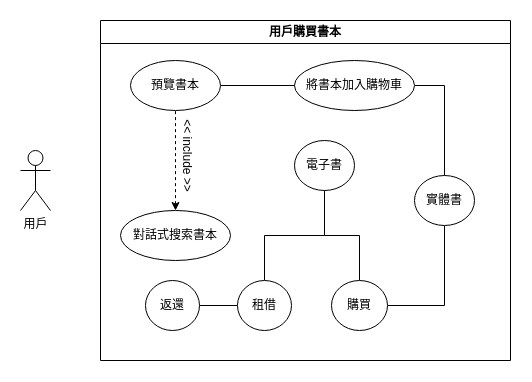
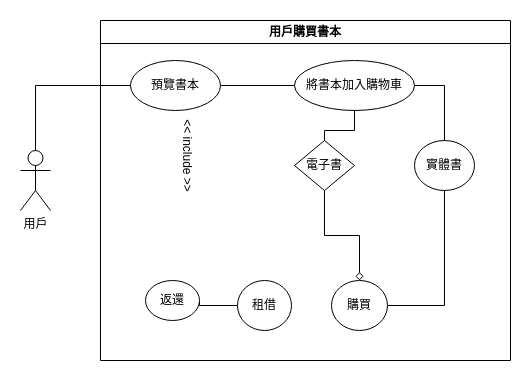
  <mxCell id="0" />
  <mxCell id="1" parent="0" />
  <mxCell id="2" value="用戶" style="shape=umlActor;verticalLabelPosition=bottom;verticalAlign=top;html=1;outlineConnect=0;" vertex="1" parent="1"><mxGeometry x="20" y="150" width="30" height="60" as="geometry" /></mxCell>
  <mxCell id="3" value="用戶購買書本" style="swimlane;whiteSpace=wrap;html=1;" vertex="1" parent="1"><mxGeometry x="100" y="20" width="410" height="340" as="geometry"><mxRectangle x="270" y="100" width="110" height="30" as="alternateBounds" /></mxGeometry></mxCell>
+ <mxCell id="4" style="edgeStyle=orthogonalEdgeStyle;rounded=0;orthogonalLoop=1;jettySize=auto;html=1;exitX=0.5;exitY=1;exitDx=0;exitDy=0;entryX=0.5;entryY=0;entryDx=0;entryDy=0;endArrow=none;endFill=0;" edge="1" parent="3" source="6" target="11"><mxGeometry relative="1" as="geometry" /></mxCell>
  <mxCell id="5" style="edgeStyle=orthogonalEdgeStyle;rounded=0;orthogonalLoop=1;jettySize=auto;html=1;exitX=1;exitY=0.5;exitDx=0;exitDy=0;entryX=0.5;entryY=0;entryDx=0;entryDy=0;endArrow=none;endFill=0;" edge="1" parent="3" source="6" target="8"><mxGeometry relative="1" as="geometry" /></mxCell>
  <mxCell id="6" value="將書本加入購物車" style="ellipse;whiteSpace=wrap;html=1;" vertex="1" parent="3"><mxGeometry x="194" y="40" width="120" height="50" as="geometry" /></mxCell>
  <mxCell id="7" style="edgeStyle=orthogonalEdgeStyle;rounded=0;orthogonalLoop=1;jettySize=auto;html=1;exitX=0.5;exitY=1;exitDx=0;exitDy=0;entryX=1;entryY=0.5;entryDx=0;entryDy=0;startArrow=none;startFill=0;endArrow=none;endFill=0;" edge="1" parent="3" source="8" target="14"><mxGeometry relative="1" as="geometry" /></mxCell>
- <mxCell id="8" value="實體書" style="ellipse;whiteSpace=wrap;html=1;" vertex="1" parent="3"><mxGeometry x="314" y="155" width="60" height="50" as="geometry" /></mxCell>
- <mxCell id="9" style="edgeStyle=orthogonalEdgeStyle;rounded=0;orthogonalLoop=1;jettySize=auto;html=1;exitX=0.5;exitY=1;exitDx=0;exitDy=0;entryX=0.5;entryY=0;entryDx=0;entryDy=0;endArrow=none;endFill=0;" edge="1" parent="3" source="11" target="13"><mxGeometry relative="1" as="geometry" /></mxCell>
- <mxCell id="10" style="edgeStyle=orthogonalEdgeStyle;rounded=0;orthogonalLoop=1;jettySize=auto;html=1;exitX=0.5;exitY=1;exitDx=0;exitDy=0;endArrow=none;endFill=0;" edge="1" parent="3" source="11" target="14"><mxGeometry relative="1" as="geometry" /></mxCell>
- <mxCell id="11" value="電子書" style="ellipse;whiteSpace=wrap;html=1;" vertex="1" parent="3"><mxGeometry x="194" y="120" width="60" height="50" as="geometry" /></mxCell>
+ <mxCell id="8" value="實體書" style="ellipse;whiteSpace=wrap;html=1;" vertex="1" parent="3"><mxGeometry x="314" y="120" width="60" height="50" as="geometry" /></mxCell>
+ <mxCell id="10" style="edgeStyle=orthogonalEdgeStyle;rounded=0;orthogonalLoop=1;jettySize=auto;html=1;exitX=0.5;exitY=1;exitDx=0;exitDy=0;endArrow=diamond;endFill=0;" edge="1" parent="3" source="11" target="14"><mxGeometry relative="1" as="geometry" /></mxCell>
+ <mxCell id="11" value="電子書" style="rhombus;whiteSpace=wrap;html=1;" vertex="1" parent="3"><mxGeometry x="194" y="120" width="60" height="50" as="geometry" /></mxCell>
  <mxCell id="12" style="edgeStyle=orthogonalEdgeStyle;rounded=0;orthogonalLoop=1;jettySize=auto;html=1;exitX=0;exitY=0.5;exitDx=0;exitDy=0;entryX=1;entryY=0.5;entryDx=0;entryDy=0;endArrow=none;endFill=0;" edge="1" parent="3" source="13" target="17"><mxGeometry relative="1" as="geometry" /></mxCell>
  <mxCell id="13" value="租借" style="ellipse;whiteSpace=wrap;html=1;" vertex="1" parent="3"><mxGeometry x="137" y="260" width="54" height="50" as="geometry" /></mxCell>
  <mxCell id="14" value="購買" style="ellipse;whiteSpace=wrap;html=1;" vertex="1" parent="3"><mxGeometry x="231" y="260" width="56" height="50" as="geometry" /></mxCell>
  <mxCell id="15" style="edgeStyle=orthogonalEdgeStyle;rounded=0;orthogonalLoop=1;jettySize=auto;html=1;exitX=1;exitY=0.5;exitDx=0;exitDy=0;entryX=0;entryY=0.5;entryDx=0;entryDy=0;endArrow=none;endFill=0;" edge="1" parent="3" source="16" target="6"><mxGeometry relative="1" as="geometry" /></mxCell>
  <mxCell id="16" value="預覽書本" style="ellipse;whiteSpace=wrap;html=1;" vertex="1" parent="3"><mxGeometry x="30" y="40" width="90" height="50" as="geometry" /></mxCell>
- <mxCell id="17" value="返還" style="ellipse;whiteSpace=wrap;html=1;" vertex="1" parent="3"><mxGeometry x="45" y="260" width="54" height="50" as="geometry" /></mxCell>
- <mxCell id="18" style="edgeStyle=orthogonalEdgeStyle;rounded=0;orthogonalLoop=1;jettySize=auto;html=1;exitX=0.5;exitY=0;exitDx=0;exitDy=0;entryX=0.5;entryY=1;entryDx=0;entryDy=0;startArrow=classic;startFill=1;endArrow=none;endFill=0;dashed=1;" edge="1" parent="3" source="19" target="16"><mxGeometry relative="1" as="geometry" /></mxCell>
- <mxCell id="19" value="對話式搜索書本" style="ellipse;whiteSpace=wrap;html=1;" vertex="1" parent="3"><mxGeometry x="20" y="190" width="110" height="50" as="geometry" /></mxCell>
+ <mxCell id="17" value="返還" style="ellipse;whiteSpace=wrap;html=1;" vertex="1" parent="3"><mxGeometry x="45" y="260" width="54" height="40" as="geometry" /></mxCell>
  <mxCell id="20" value="&amp;lt;&amp;lt; include &amp;gt;&amp;gt;" style="text;html=1;align=center;verticalAlign=middle;resizable=0;points=[];autosize=1;strokeColor=none;fillColor=none;rotation=90;" vertex="1" parent="3"><mxGeometry x="37" y="120" width="100" height="30" as="geometry" /></mxCell>
+ <mxCell id="21" style="edgeStyle=orthogonalEdgeStyle;rounded=0;orthogonalLoop=1;jettySize=auto;html=1;exitX=0;exitY=0.5;exitDx=0;exitDy=0;startArrow=none;startFill=0;endArrow=none;endFill=0;" edge="1" parent="1" source="16" target="2"><mxGeometry relative="1" as="geometry" /></mxCell>
